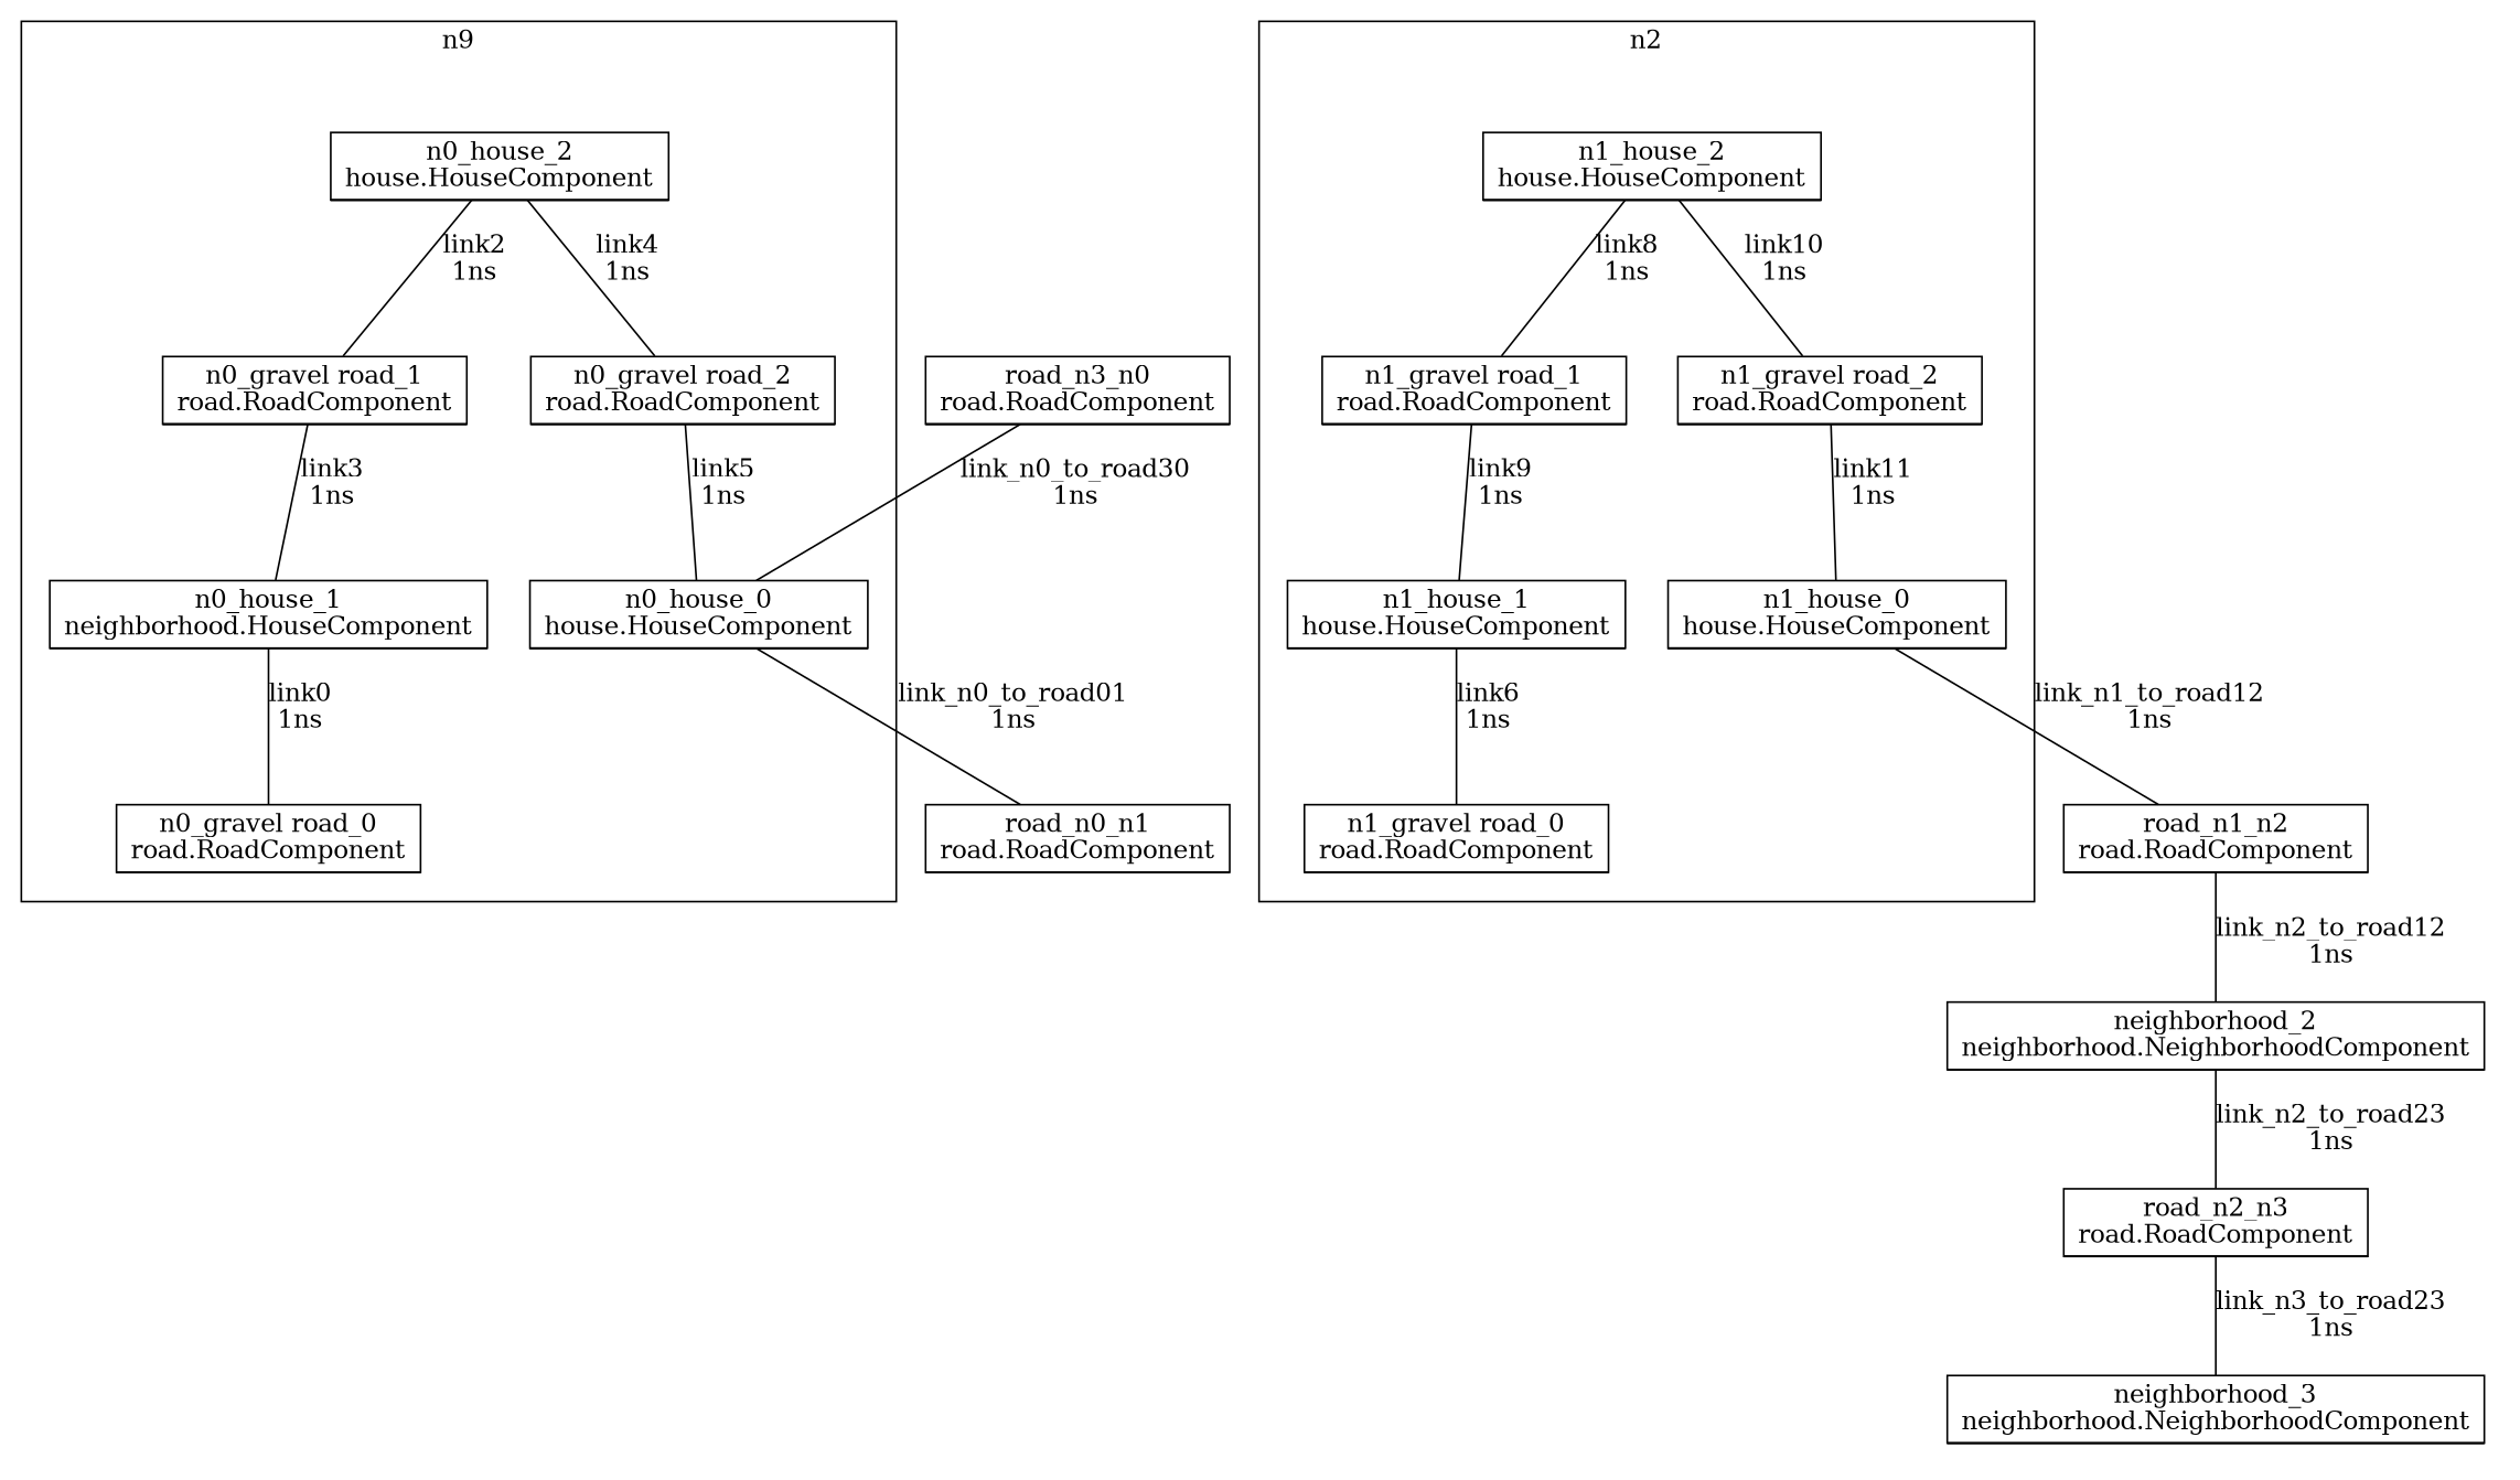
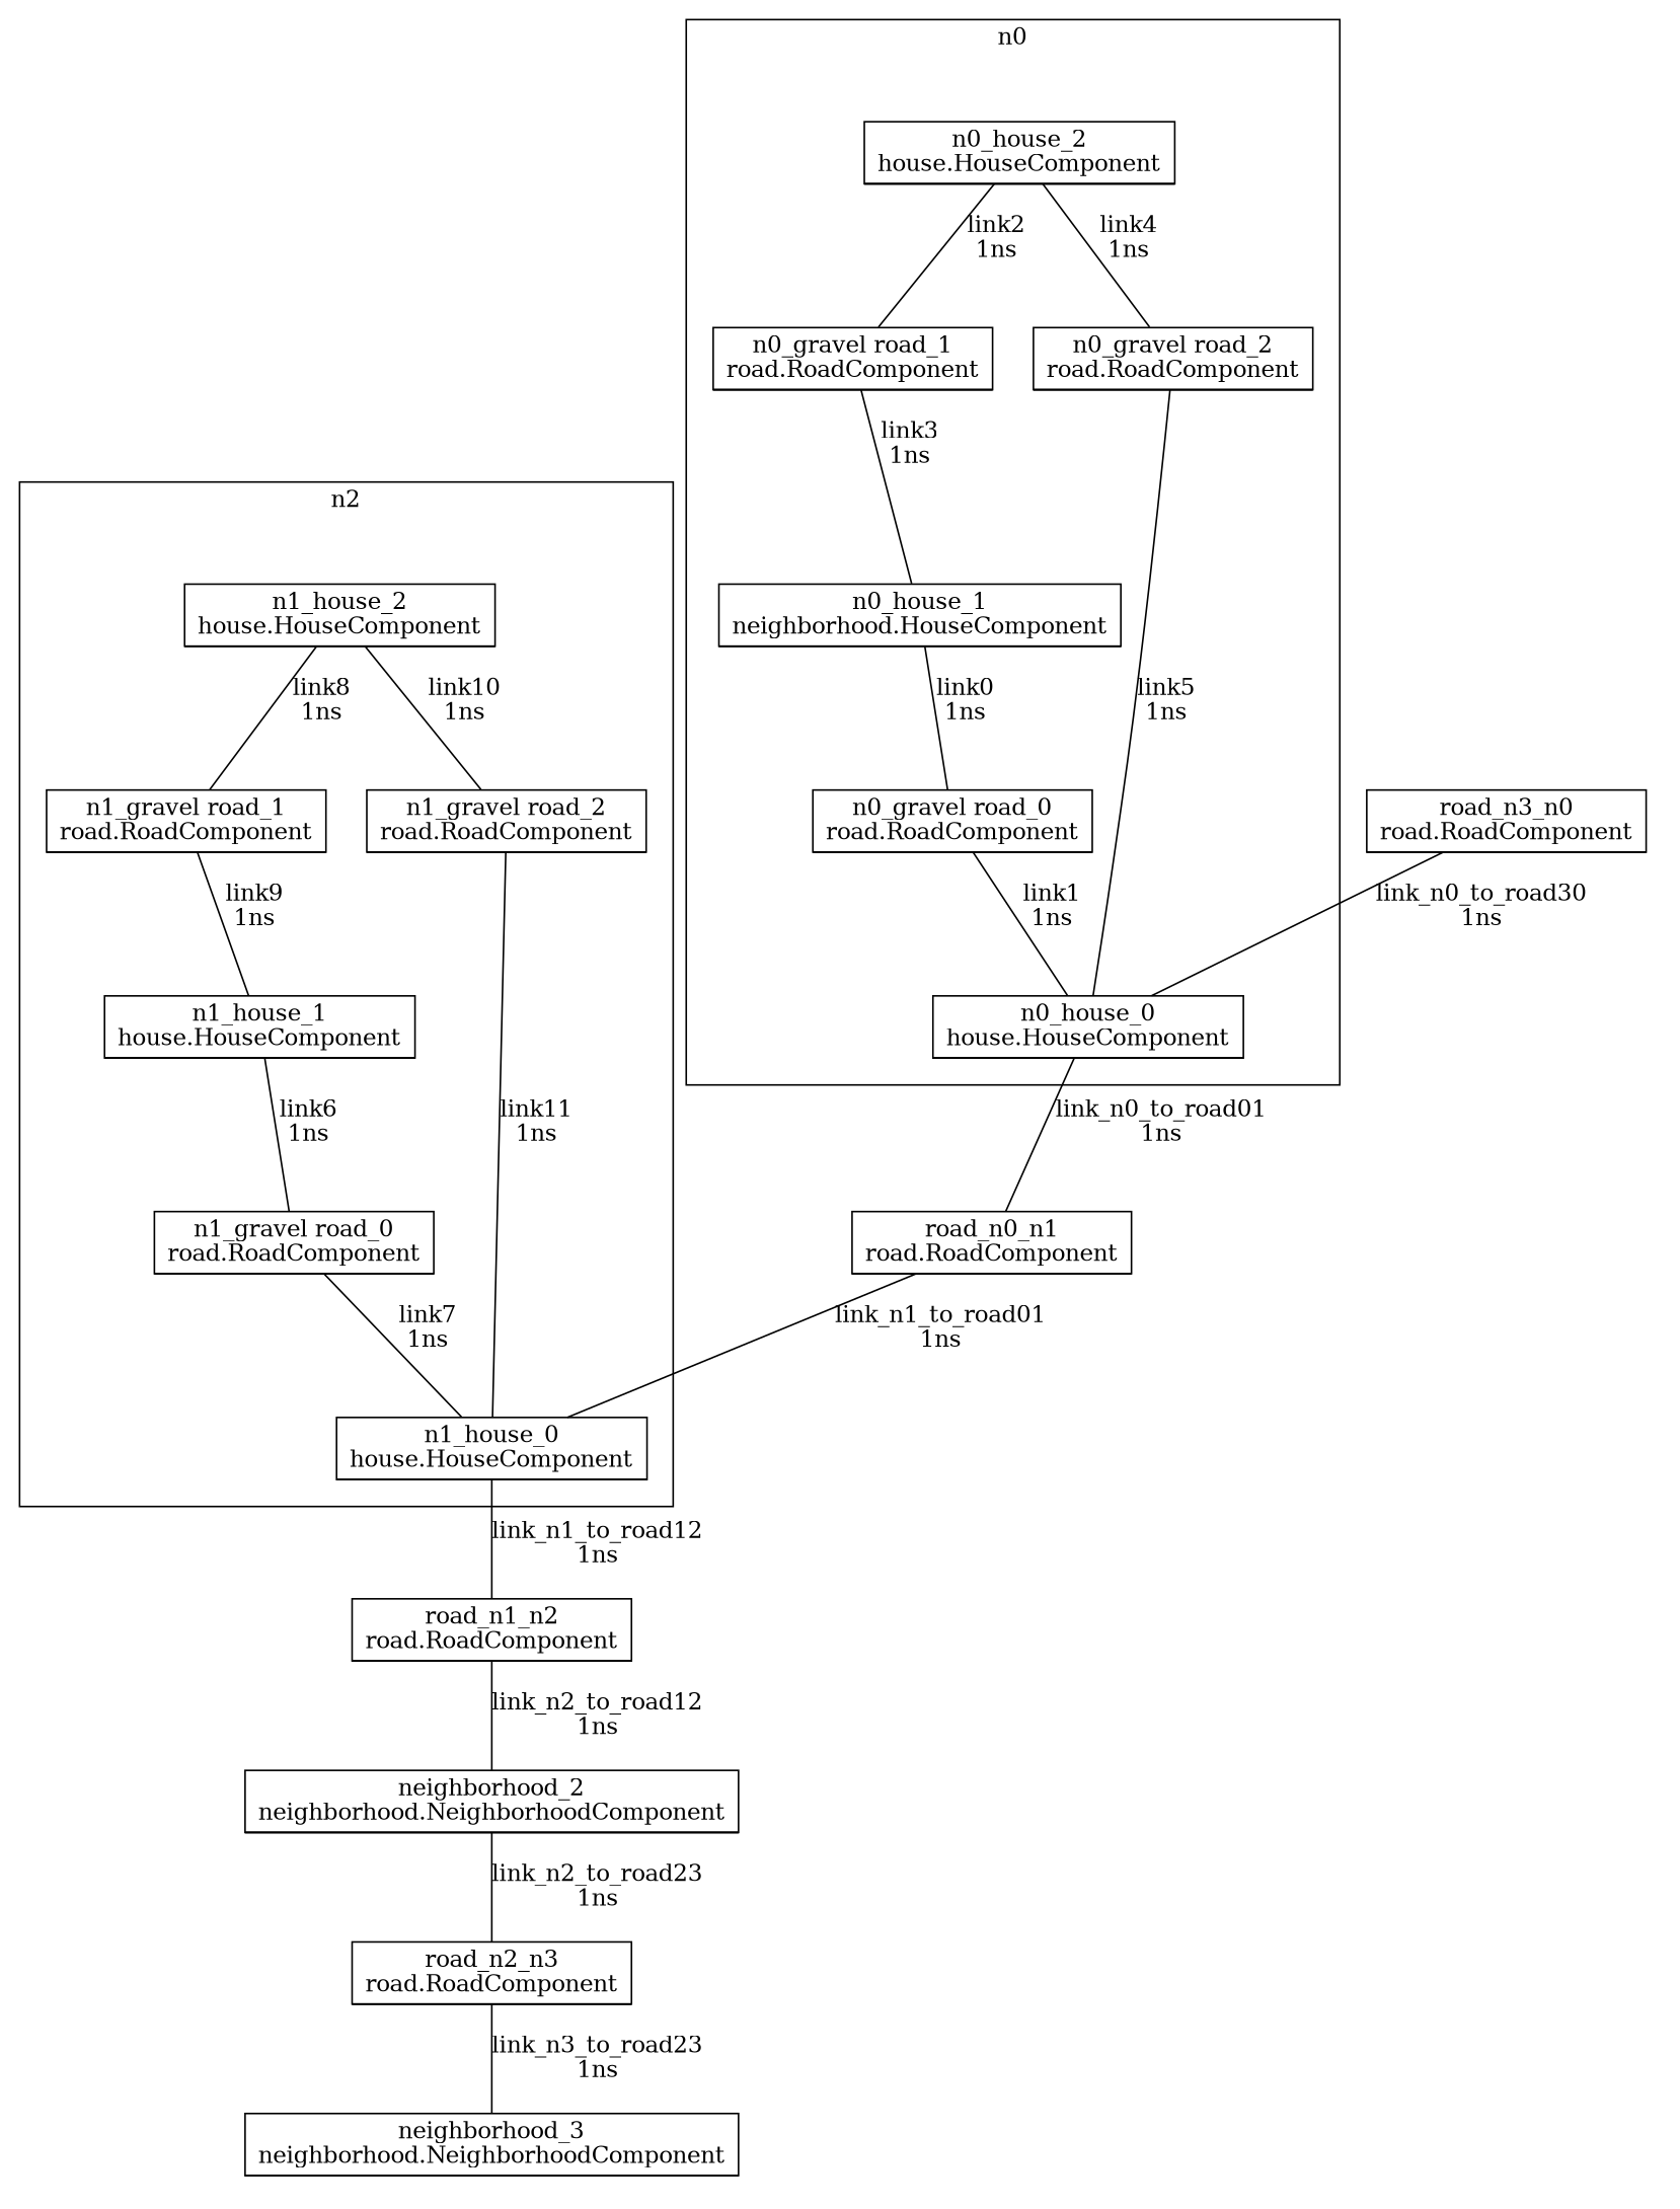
  graph {
    fontname="DejaVu Serif"
    splines=spline
    node [fontname="DejaVu Serif" shape=record]
    edge [fontname="DejaVu Serif" headport=port_a tailport=port_b]
    n1 [label="{<main> n0_house_0\nhouse.HouseComponent |\n    <port_b> Port: port_b |\n    <port_a> Port: port_a |\n    <port_c> Port: port_c |\n    <port_d> Port: port_d}"]
    n2 [label="{<main> n0_house_1\nneighborhood.HouseComponent |\n    <port_a> Port: port_a |\n    <port_b> Port: port_b}"]
    n3 [label="{<main> n0_gravel road_0\nroad.RoadComponent |\n    <port_a> Port: port_a |\n    <port_b> Port: port_b}"]
    n4 [label="{<main> n0_house_2\nhouse.HouseComponent |\n    <port_a> Port: port_a |\n    <port_b> Port: port_b}"]
    n5 [label="{<main> n0_gravel road_1\nroad.RoadComponent |\n    <port_a> Port: port_a |\n    <port_b> Port: port_b}"]
    n6 [label="{<main> n0_gravel road_2\nroad.RoadComponent |\n    <port_a> Port: port_a |\n    <port_b> Port: port_b}"]
    n7 [label="{<main> n1_house_0\nhouse.HouseComponent |\n    <port_b> Port: port_b |\n    <port_a> Port: port_a |\n    <port_d> Port: port_d |\n    <port_c> Port: port_c}"]
    n8 [label="{<main> n1_house_1\nhouse.HouseComponent |\n    <port_a> Port: port_a |\n    <port_b> Port: port_b}"]
    n9 [label="{<main> n1_gravel road_0\nroad.RoadComponent |\n    <port_a> Port: port_a |\n    <port_b> Port: port_b}"]
    n10 [label="{<main> n1_house_2\nhouse.HouseComponent |\n    <port_a> Port: port_a |\n    <port_b> Port: port_b}"]
    n11 [label="{<main> n1_gravel road_1\nroad.RoadComponent |\n    <port_a> Port: port_a |\n    <port_b> Port: port_b}"]
    n12 [label="{<main> n1_gravel road_2\nroad.RoadComponent |\n    <port_a> Port: port_a |\n    <port_b> Port: port_b}"]
    n13 [label="{<main> neighborhood_2\nneighborhood.NeighborhoodComponent |\n<port_d> Port: port_d |\n<port_c> Port: port_c}"]
    n14 [label="{<main> neighborhood_3\nneighborhood.NeighborhoodComponent |\n<port_d> Port: port_d |\n<port_c> Port: port_c}"]
    n15 [label="{<main> road_n0_n1\nroad.RoadComponent |\n<port_a> Port: port_a |\n<port_b> Port: port_b}"]
    n16 [label="{<main> road_n1_n2\nroad.RoadComponent |\n<port_a> Port: port_a |\n<port_b> Port: port_b}"]
    n17 [label="{<main> road_n2_n3\nroad.RoadComponent |\n<port_a> Port: port_a |\n<port_b> Port: port_b}"]
    n18 [label="{<main> road_n3_n0\nroad.RoadComponent |\n<port_a> Port: port_a |\n<port_b> Port: port_b}"]
    subgraph cluster_1 {
-     label=n9
+     label=n0
      subgraph cluster_2 {
        label=n0
        style=invis
        n1
      }
      subgraph cluster_3 {
        label=n0
        style=invis
        n2
      }
      subgraph cluster_4 {
        label=n0
        style=invis
        n3
      }
      subgraph cluster_5 {
        label=n0
        style=invis
        n4
      }
      subgraph cluster_6 {
        label=n0
        style=invis
        n5
      }
      subgraph cluster_7 {
        label=n0
        style=invis
        n6
      }
    }
    subgraph cluster_8 {
      label=n2
      subgraph cluster_9 {
        label=n1
        style=invis
        n7
      }
      subgraph cluster_10 {
        label=n1
        style=invis
        n8
      }
      subgraph cluster_11 {
        label=n1
        style=invis
        n9
      }
      subgraph cluster_12 {
        label=n1
        style=invis
        n10
      }
      subgraph cluster_13 {
        label=n1
        style=invis
        n11
      }
      subgraph cluster_14 {
        label=n1
        style=invis
        n12
      }
    }
    subgraph cluster_15 {
      style=invis
      n13
    }
    subgraph cluster_16 {
      style=invis
      n14
    }
    subgraph cluster_17 {
      style=invis
      n15
    }
    subgraph cluster_18 {
      style=invis
      n16
    }
    subgraph cluster_19 {
      style=invis
      n17
    }
    subgraph cluster_20 {
      style=invis
      n18
    }
    n1 -- n15 [label="link_n0_to_road01\n1ns" tailport=port_c]
    n2 -- n3 [label="link0\n1ns" tailport=port_a]
+   n3 -- n1 [headport=port_b label="link1\n1ns"]
    n4 -- n5 [label="link2\n1ns" tailport=port_a]
    n4 -- n6 [label="link4\n1ns"]
    n5 -- n2 [headport=port_b label="link3\n1ns"]
    n6 -- n1 [label="link5\n1ns"]
    n7 -- n16 [label="link_n1_to_road12\n1ns" tailport=port_c]
    n8 -- n9 [label="link6\n1ns" tailport=port_a]
+   n9 -- n7 [headport=port_b label="link7\n1ns"]
    n10 -- n11 [label="link8\n1ns" tailport=port_a]
    n10 -- n12 [label="link10\n1ns"]
    n11 -- n8 [headport=port_b label="link9\n1ns"]
    n12 -- n7 [label="link11\n1ns"]
    n13 -- n17 [label="link_n2_to_road23\n1ns" tailport=port_c]
+   n15 -- n7 [headport=port_d label="link_n1_to_road01\n1ns"]
    n16 -- n13 [headport=port_d label="link_n2_to_road12\n1ns"]
    n17 -- n14 [headport=port_d label="link_n3_to_road23\n1ns"]
    n18 -- n1 [headport=port_d label="link_n0_to_road30\n1ns"]
  }
